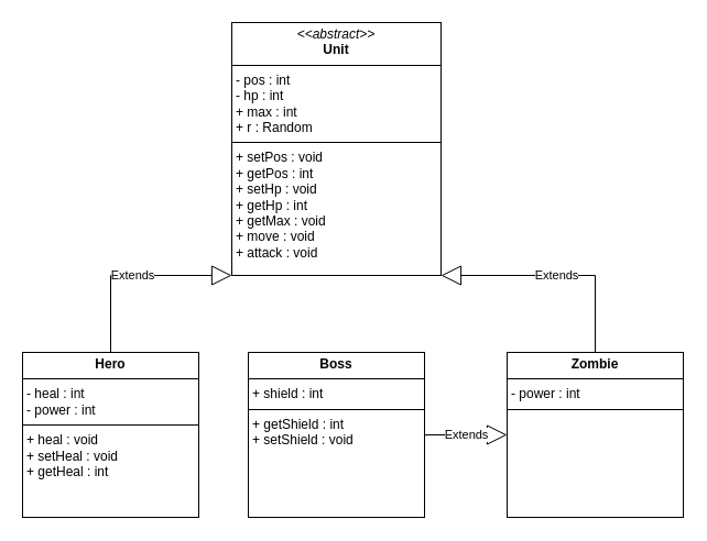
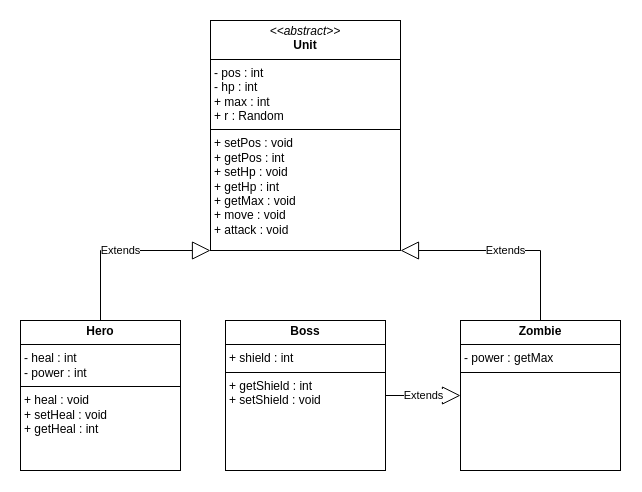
  <mxCell id="0" />
  <mxCell id="1" parent="0" />
- <mxCell id="2" value="&lt;p style=&quot;margin:0px;margin-top:4px;text-align:center;&quot;&gt;&lt;b&gt;Zombie&lt;/b&gt;&lt;/p&gt;&lt;hr size=&quot;1&quot; style=&quot;border-style:solid;&quot;&gt;&lt;p style=&quot;margin:0px;margin-left:4px;&quot;&gt;- power : int&lt;/p&gt;&lt;hr size=&quot;1&quot; style=&quot;border-style:solid;&quot;&gt;&lt;p style=&quot;margin:0px;margin-left:4px;&quot;&gt;&lt;br&gt;&lt;/p&gt;" style="verticalAlign=top;align=left;overflow=fill;html=1;whiteSpace=wrap;" vertex="1" parent="1"><mxGeometry x="460" y="320" width="160" height="150" as="geometry" /></mxCell>
+ <mxCell id="2" value="&lt;p style=&quot;margin:0px;margin-top:4px;text-align:center;&quot;&gt;&lt;b&gt;Zombie&lt;/b&gt;&lt;/p&gt;&lt;hr size=&quot;1&quot; style=&quot;border-style:solid;&quot;&gt;&lt;p style=&quot;margin:0px;margin-left:4px;&quot;&gt;- power : getMax&lt;/p&gt;&lt;hr size=&quot;1&quot; style=&quot;border-style:solid;&quot;&gt;&lt;p style=&quot;margin:0px;margin-left:4px;&quot;&gt;&lt;br&gt;&lt;/p&gt;" style="verticalAlign=top;align=left;overflow=fill;html=1;whiteSpace=wrap;" vertex="1" parent="1"><mxGeometry x="460" y="320" width="160" height="150" as="geometry" /></mxCell>
  <mxCell id="3" value="&lt;p style=&quot;margin:0px;margin-top:4px;text-align:center;&quot;&gt;&lt;b&gt;Boss&lt;/b&gt;&lt;/p&gt;&lt;hr size=&quot;1&quot; style=&quot;border-style:solid;&quot;&gt;&lt;p style=&quot;margin:0px;margin-left:4px;&quot;&gt;+ shield : int&lt;/p&gt;&lt;hr size=&quot;1&quot; style=&quot;border-style:solid;&quot;&gt;&lt;p style=&quot;margin:0px;margin-left:4px;&quot;&gt;+ getShield : int&lt;/p&gt;&lt;p style=&quot;margin:0px;margin-left:4px;&quot;&gt;+ setShield : void&lt;/p&gt;" style="verticalAlign=top;align=left;overflow=fill;html=1;whiteSpace=wrap;" vertex="1" parent="1"><mxGeometry x="225" y="320" width="160" height="150" as="geometry" /></mxCell>
  <mxCell id="4" value="&lt;p style=&quot;margin:0px;margin-top:4px;text-align:center;&quot;&gt;&lt;b&gt;Hero&lt;/b&gt;&lt;/p&gt;&lt;hr size=&quot;1&quot; style=&quot;border-style:solid;&quot;&gt;&lt;p style=&quot;margin:0px;margin-left:4px;&quot;&gt;- heal : int&lt;/p&gt;&lt;p style=&quot;margin:0px;margin-left:4px;&quot;&gt;- power : int&lt;/p&gt;&lt;hr size=&quot;1&quot; style=&quot;border-style:solid;&quot;&gt;&lt;p style=&quot;margin:0px;margin-left:4px;&quot;&gt;+ heal : void&lt;/p&gt;&lt;p style=&quot;margin:0px;margin-left:4px;&quot;&gt;+ setHeal : void&lt;/p&gt;&lt;p style=&quot;margin:0px;margin-left:4px;&quot;&gt;+ getHeal : int&lt;/p&gt;" style="verticalAlign=top;align=left;overflow=fill;html=1;whiteSpace=wrap;" vertex="1" parent="1"><mxGeometry x="20" y="320" width="160" height="150" as="geometry" /></mxCell>
  <mxCell id="5" value="&lt;p style=&quot;margin:0px;margin-top:4px;text-align:center;&quot;&gt;&lt;i&gt;&amp;lt;&amp;lt;abstract&amp;gt;&amp;gt;&lt;/i&gt;&lt;br&gt;&lt;b&gt;Unit&lt;/b&gt;&lt;/p&gt;&lt;hr size=&quot;1&quot; style=&quot;border-style:solid;&quot;&gt;&lt;p style=&quot;margin: 0px 0px 0px 4px;&quot;&gt;- pos : int&lt;/p&gt;&lt;p style=&quot;margin: 0px 0px 0px 4px;&quot;&gt;- hp : int&lt;/p&gt;&lt;p style=&quot;margin: 0px 0px 0px 4px;&quot;&gt;+ max : int&lt;/p&gt;&lt;p style=&quot;margin: 0px 0px 0px 4px;&quot;&gt;+ r : Random&lt;/p&gt;&lt;hr size=&quot;1&quot; style=&quot;border-style:solid;&quot;&gt;&lt;p style=&quot;margin: 0px 0px 0px 4px;&quot;&gt;+ setPos : void&lt;/p&gt;&lt;p style=&quot;margin: 0px 0px 0px 4px;&quot;&gt;+ getPos : int&lt;/p&gt;&lt;p style=&quot;margin: 0px 0px 0px 4px;&quot;&gt;+ setHp : void&lt;/p&gt;&lt;p style=&quot;margin: 0px 0px 0px 4px;&quot;&gt;+ getHp : int&lt;/p&gt;&lt;p style=&quot;margin: 0px 0px 0px 4px;&quot;&gt;+ getMax : void&lt;/p&gt;&lt;p style=&quot;margin: 0px 0px 0px 4px;&quot;&gt;+ move : void&lt;/p&gt;&lt;p style=&quot;margin: 0px 0px 0px 4px;&quot;&gt;+ attack : void&lt;/p&gt;" style="verticalAlign=top;align=left;overflow=fill;html=1;whiteSpace=wrap;" vertex="1" parent="1"><mxGeometry x="210" y="20" width="190" height="230" as="geometry" /></mxCell>
  <mxCell id="6" value="Extends" style="endArrow=block;endSize=16;endFill=0;html=1;rounded=0;entryX=0;entryY=1;entryDx=0;entryDy=0;" edge="1" parent="1" target="5"><mxGeometry width="160" relative="1" as="geometry"><mxPoint x="100" y="320" as="sourcePoint" /><mxPoint x="210" y="240" as="targetPoint" /><Array as="points"><mxPoint x="100" y="250" /></Array></mxGeometry></mxCell>
  <mxCell id="7" value="Extends" style="endArrow=block;endSize=16;endFill=0;html=1;rounded=0;exitX=1;exitY=0.5;exitDx=0;exitDy=0;entryX=0;entryY=0.5;entryDx=0;entryDy=0;" edge="1" parent="1" source="3" target="2"><mxGeometry width="160" relative="1" as="geometry"><mxPoint x="410" y="380" as="sourcePoint" /><mxPoint x="410" y="310" as="targetPoint" /></mxGeometry></mxCell>
  <mxCell id="8" value="Extends" style="endArrow=block;endSize=16;endFill=0;html=1;rounded=0;exitX=0.5;exitY=0;exitDx=0;exitDy=0;entryX=1;entryY=1;entryDx=0;entryDy=0;" edge="1" parent="1" source="2" target="5"><mxGeometry width="160" relative="1" as="geometry"><mxPoint x="480" y="220" as="sourcePoint" /><mxPoint x="640" y="220" as="targetPoint" /><Array as="points"><mxPoint x="540" y="250" /></Array></mxGeometry></mxCell>
